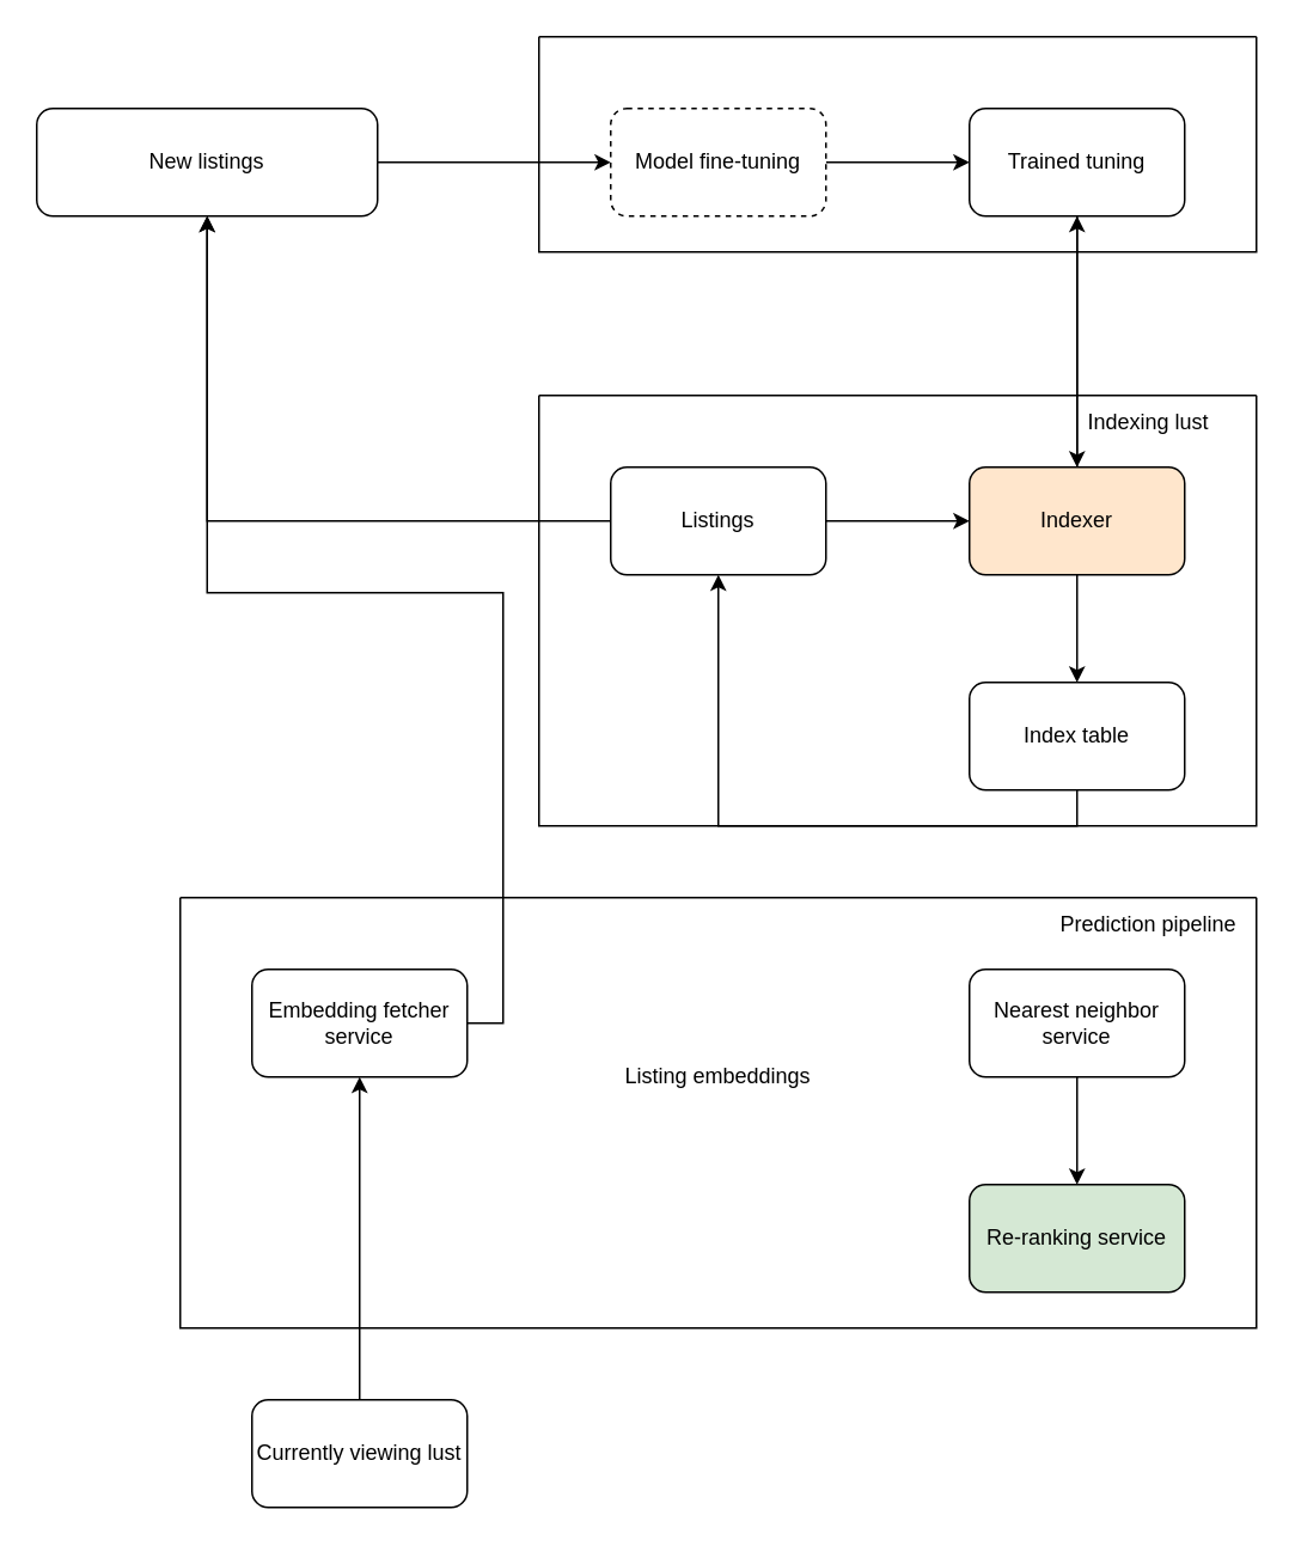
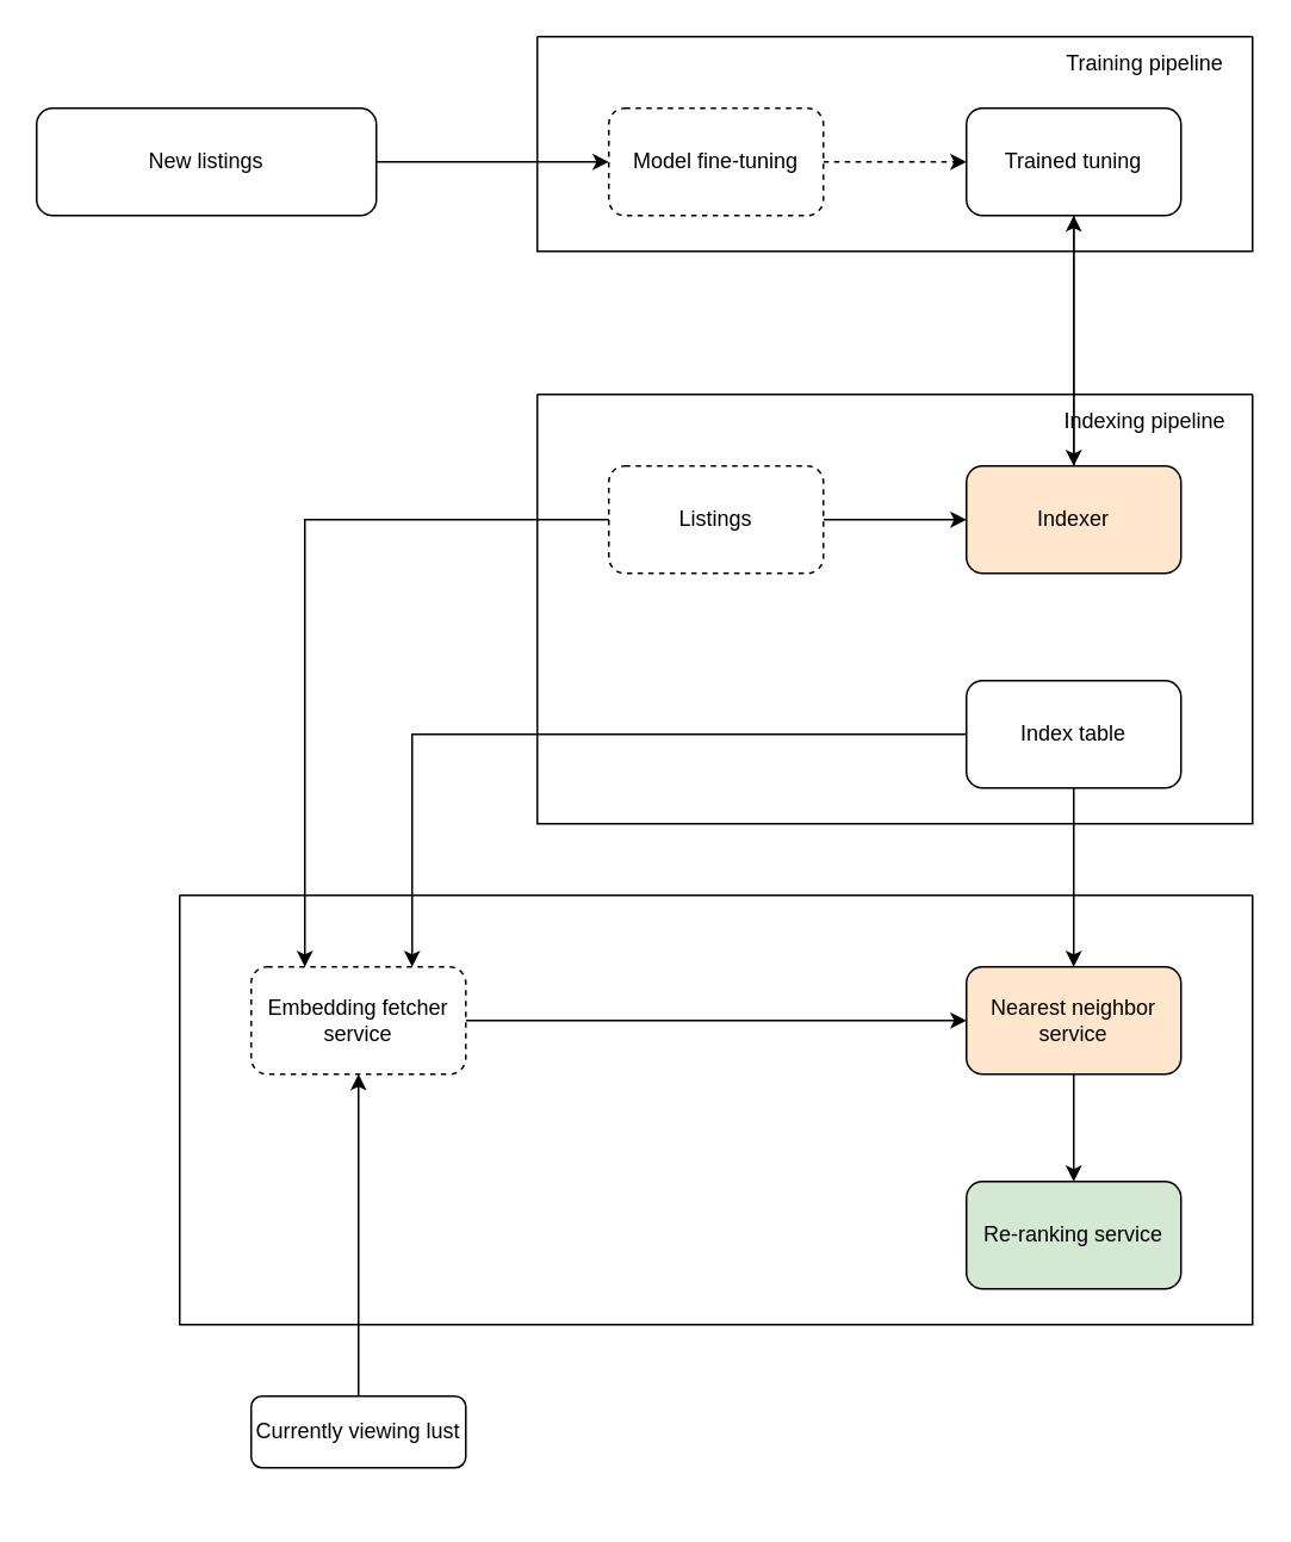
  <mxCell id="0" />
  <mxCell id="1" parent="0" />
  <mxCell id="2" style="edgeStyle=orthogonalEdgeStyle;rounded=0;orthogonalLoop=1;jettySize=auto;html=1;exitX=1;exitY=0.5;exitDx=0;exitDy=0;" parent="1" source="3" target="6" edge="1"><mxGeometry relative="1" as="geometry" /></mxCell>
  <mxCell id="3" value="New listings" style="rounded=1;whiteSpace=wrap;html=1;" parent="1" vertex="1"><mxGeometry x="20" y="60" width="190" height="60" as="geometry" /></mxCell>
  <mxCell id="4" value="" style="swimlane;startSize=0;" parent="1" vertex="1"><mxGeometry x="300" y="20" width="400" height="120" as="geometry" /></mxCell>
- <mxCell id="5" style="edgeStyle=orthogonalEdgeStyle;rounded=0;orthogonalLoop=1;jettySize=auto;html=1;exitX=1;exitY=0.5;exitDx=0;exitDy=0;entryX=0;entryY=0.5;entryDx=0;entryDy=0;" parent="4" source="6" target="7" edge="1"><mxGeometry relative="1" as="geometry" /></mxCell>
+ <mxCell id="5" style="edgeStyle=orthogonalEdgeStyle;rounded=0;orthogonalLoop=1;jettySize=auto;html=1;exitX=1;exitY=0.5;exitDx=0;exitDy=0;entryX=0;entryY=0.5;entryDx=0;entryDy=0;dashed=1;" parent="4" source="6" target="7" edge="1"><mxGeometry relative="1" as="geometry" /></mxCell>
  <mxCell id="6" value="Model fine-tuning" style="rounded=1;whiteSpace=wrap;html=1;dashed=1;" parent="4" vertex="1"><mxGeometry x="40" y="40" width="120" height="60" as="geometry" /></mxCell>
  <mxCell id="7" value="Trained tuning" style="rounded=1;whiteSpace=wrap;html=1;" parent="4" vertex="1"><mxGeometry x="240" y="40" width="120" height="60" as="geometry" /></mxCell>
+ <mxCell id="8" value="Training pipeline" style="text;html=1;align=center;verticalAlign=middle;whiteSpace=wrap;rounded=0;" parent="4" vertex="1"><mxGeometry x="280" width="120" height="30" as="geometry" /></mxCell>
  <mxCell id="9" value="" style="swimlane;startSize=0;" parent="1" vertex="1"><mxGeometry x="300" y="220" width="400" height="240" as="geometry" /></mxCell>
  <mxCell id="10" style="edgeStyle=orthogonalEdgeStyle;rounded=0;orthogonalLoop=1;jettySize=auto;html=1;exitX=1;exitY=0.5;exitDx=0;exitDy=0;entryX=0.5;entryY=1;entryDx=0;entryDy=0;" edge="1" parent="9" source="11" target="13"><mxGeometry relative="1" as="geometry" /></mxCell>
- <mxCell id="11" value="Listings" style="rounded=1;whiteSpace=wrap;html=1;" parent="9" vertex="1"><mxGeometry x="40" y="40" width="120" height="60" as="geometry" /></mxCell>
- <mxCell id="12" style="edgeStyle=orthogonalEdgeStyle;rounded=0;orthogonalLoop=1;jettySize=auto;html=1;exitX=1;exitY=0.5;exitDx=0;exitDy=0;entryX=0.5;entryY=0;entryDx=0;entryDy=0;" edge="1" parent="9" source="13" target="14"><mxGeometry relative="1" as="geometry" /></mxCell>
+ <mxCell id="11" value="Listings" style="rounded=1;whiteSpace=wrap;html=1;dashed=1;" parent="9" vertex="1"><mxGeometry x="40" y="40" width="120" height="60" as="geometry" /></mxCell>
  <mxCell id="13" value="Indexer" style="rounded=1;whiteSpace=wrap;html=1;direction=south;fillColor=#ffe6cc;" parent="9" vertex="1"><mxGeometry x="240" y="40" width="120" height="60" as="geometry" /></mxCell>
  <mxCell id="14" value="Index table" style="rounded=1;whiteSpace=wrap;html=1;" parent="9" vertex="1"><mxGeometry x="240" y="160" width="120" height="60" as="geometry" /></mxCell>
- <mxCell id="15" value="Indexing lust" style="text;html=1;align=center;verticalAlign=middle;whiteSpace=wrap;rounded=0;" parent="9" vertex="1"><mxGeometry x="280" width="120" height="30" as="geometry" /></mxCell>
+ <mxCell id="15" value="Indexing pipeline" style="text;html=1;align=center;verticalAlign=middle;whiteSpace=wrap;rounded=0;" parent="9" vertex="1"><mxGeometry x="280" width="120" height="30" as="geometry" /></mxCell>
  <mxCell id="16" value="" style="swimlane;startSize=0;" parent="1" vertex="1"><mxGeometry x="100" y="500" width="600" height="240" as="geometry" /></mxCell>
- <mxCell id="17" style="edgeStyle=orthogonalEdgeStyle;rounded=0;orthogonalLoop=1;jettySize=auto;html=1;exitX=1;exitY=0.5;exitDx=0;exitDy=0;" edge="1" parent="16" source="18" target="3"><mxGeometry relative="1" as="geometry" /></mxCell>
- <mxCell id="18" value="Embedding fetcher service" style="rounded=1;whiteSpace=wrap;html=1;" parent="16" vertex="1"><mxGeometry x="40" y="40" width="120" height="60" as="geometry" /></mxCell>
+ <mxCell id="17" style="edgeStyle=orthogonalEdgeStyle;rounded=0;orthogonalLoop=1;jettySize=auto;html=1;exitX=1;exitY=0.5;exitDx=0;exitDy=0;entryX=0;entryY=0.5;entryDx=0;entryDy=0;" edge="1" parent="16" source="18" target="20"><mxGeometry relative="1" as="geometry" /></mxCell>
+ <mxCell id="18" value="Embedding fetcher service" style="rounded=1;whiteSpace=wrap;html=1;dashed=1;" parent="16" vertex="1"><mxGeometry x="40" y="40" width="120" height="60" as="geometry" /></mxCell>
  <mxCell id="19" style="edgeStyle=orthogonalEdgeStyle;rounded=0;orthogonalLoop=1;jettySize=auto;html=1;exitX=0.5;exitY=1;exitDx=0;exitDy=0;" parent="16" source="20" target="21" edge="1"><mxGeometry relative="1" as="geometry" /></mxCell>
- <mxCell id="20" value="Nearest neighbor service" style="rounded=1;whiteSpace=wrap;html=1;" parent="16" vertex="1"><mxGeometry x="440" y="40" width="120" height="60" as="geometry" /></mxCell>
+ <mxCell id="20" value="Nearest neighbor service" style="rounded=1;whiteSpace=wrap;html=1;fillColor=#ffe6cc;" parent="16" vertex="1"><mxGeometry x="440" y="40" width="120" height="60" as="geometry" /></mxCell>
  <mxCell id="21" value="Re-ranking service" style="rounded=1;whiteSpace=wrap;html=1;fillColor=#d5e8d4;" parent="16" vertex="1"><mxGeometry x="440" y="160" width="120" height="60" as="geometry" /></mxCell>
- <mxCell id="22" value="Prediction pipeline" style="text;html=1;align=center;verticalAlign=middle;whiteSpace=wrap;rounded=0;" parent="16" vertex="1"><mxGeometry x="480" width="120" height="30" as="geometry" /></mxCell>
- <mxCell id="23" value="Listing embeddings" style="text;html=1;align=center;verticalAlign=middle;whiteSpace=wrap;rounded=0;" vertex="1" parent="16"><mxGeometry x="240" y="80" width="120" height="40" as="geometry" /></mxCell>
  <mxCell id="24" style="edgeStyle=orthogonalEdgeStyle;rounded=0;orthogonalLoop=1;jettySize=auto;html=1;exitX=0.5;exitY=0;exitDx=0;exitDy=0;" edge="1" parent="1" source="25" target="18"><mxGeometry relative="1" as="geometry" /></mxCell>
- <mxCell id="25" value="Currently viewing lust" style="rounded=1;whiteSpace=wrap;html=1;" parent="1" vertex="1"><mxGeometry x="140" y="780" width="120" height="60" as="geometry" /></mxCell>
- <mxCell id="27" style="edgeStyle=orthogonalEdgeStyle;rounded=0;orthogonalLoop=1;jettySize=auto;html=1;exitX=0.5;exitY=1;exitDx=0;exitDy=0;" parent="1" source="14" target="11" edge="1"><mxGeometry relative="1" as="geometry" /></mxCell>
+ <mxCell id="25" value="Currently viewing lust" style="rounded=1;whiteSpace=wrap;html=1;" parent="1" vertex="1"><mxGeometry x="140" y="780" width="120" height="40" as="geometry" /></mxCell>
+ <mxCell id="26" style="edgeStyle=orthogonalEdgeStyle;rounded=0;orthogonalLoop=1;jettySize=auto;html=1;exitX=0;exitY=0.5;exitDx=0;exitDy=0;entryX=0.75;entryY=0;entryDx=0;entryDy=0;" parent="1" source="14" target="18" edge="1"><mxGeometry relative="1" as="geometry" /></mxCell>
+ <mxCell id="27" style="edgeStyle=orthogonalEdgeStyle;rounded=0;orthogonalLoop=1;jettySize=auto;html=1;exitX=0.5;exitY=1;exitDx=0;exitDy=0;" parent="1" source="14" target="20" edge="1"><mxGeometry relative="1" as="geometry" /></mxCell>
  <mxCell id="28" style="edgeStyle=orthogonalEdgeStyle;rounded=0;orthogonalLoop=1;jettySize=auto;html=1;exitX=0.5;exitY=1;exitDx=0;exitDy=0;" edge="1" parent="1" source="7" target="13"><mxGeometry relative="1" as="geometry" /></mxCell>
  <mxCell id="29" style="edgeStyle=orthogonalEdgeStyle;rounded=0;orthogonalLoop=1;jettySize=auto;html=1;exitX=0;exitY=0.5;exitDx=0;exitDy=0;entryX=0.5;entryY=1;entryDx=0;entryDy=0;" edge="1" parent="1" source="13" target="7"><mxGeometry relative="1" as="geometry" /></mxCell>
- <mxCell id="30" style="edgeStyle=orthogonalEdgeStyle;rounded=0;orthogonalLoop=1;jettySize=auto;html=1;exitX=0;exitY=0.5;exitDx=0;exitDy=0;" edge="1" parent="1" source="11" target="3"><mxGeometry relative="1" as="geometry" /></mxCell>
+ <mxCell id="30" style="edgeStyle=orthogonalEdgeStyle;rounded=0;orthogonalLoop=1;jettySize=auto;html=1;exitX=0;exitY=0.5;exitDx=0;exitDy=0;entryX=0.25;entryY=0;entryDx=0;entryDy=0;" edge="1" parent="1" source="11" target="18"><mxGeometry relative="1" as="geometry" /></mxCell>
